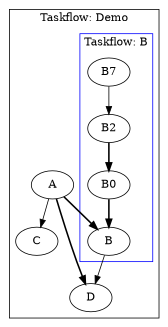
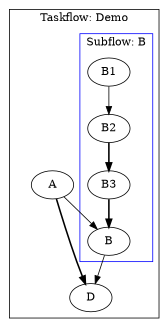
  digraph {
    edge [style=bold]
    n1 [label=B]
-   n2 [label=B7]
+   n2 [label=B1]
    n3 [label=B2]
-   n4 [label=B0]
+   n4 [label=B3]
    n5 [label=A]
-   n6 [label=C]
    n7 [label=D]
    subgraph cluster_1 {
      label="Taskflow: Demo"
      n5
-     n6
      n7
      subgraph cluster_2 {
        color=blue
-       label="Taskflow: B"
+       label="Subflow: B"
        n1
        n2
        n3
        n4
      }
    }
    n1 -> n7 [style=solid]
    n2 -> n3 [style=solid]
    n3 -> n4
    n4 -> n1
-   n5 -> n1
-   n5 -> n6 [style=solid]
+   n5 -> n1 [style=solid]
    n5 -> n7
  }
